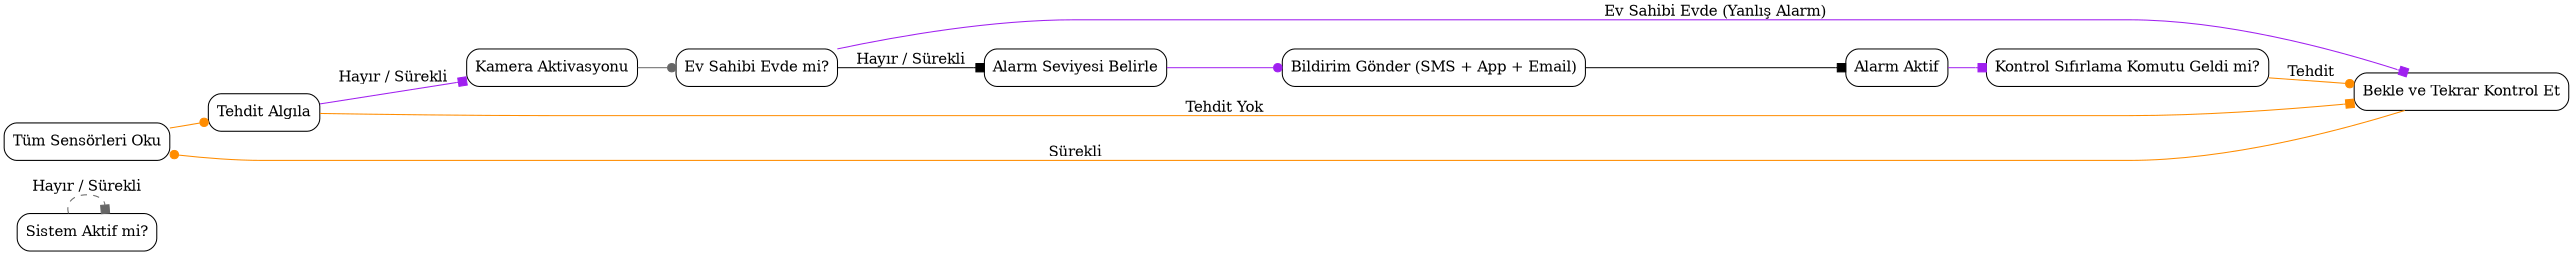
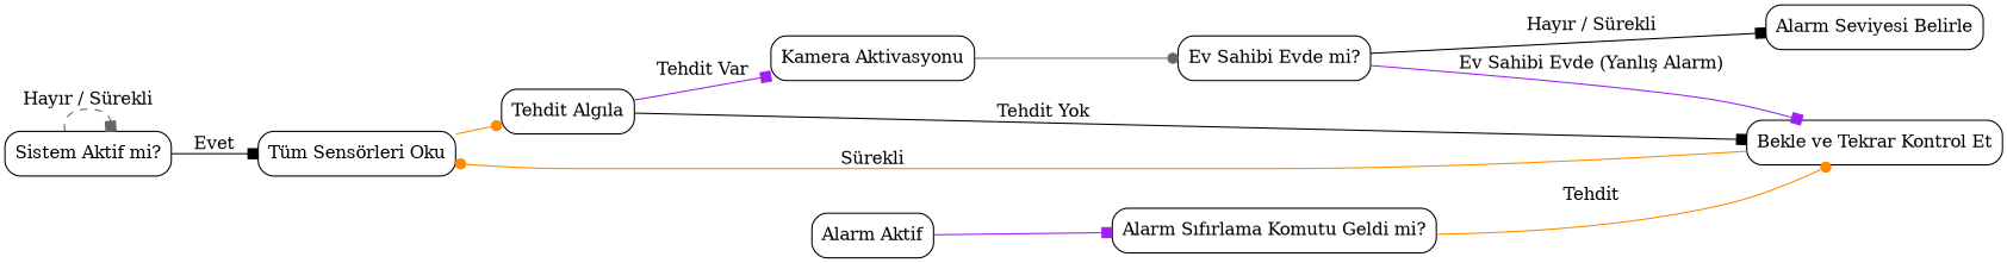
  digraph {
    fontname="DejaVu Serif"
    rankdir=LR
    node [fontname="DejaVu Serif" shape=box style=rounded]
    edge [arrowhead=box color=black fontname="DejaVu Serif"]
    n1 [label="Sistem Aktif mi?"]
    n2 [label="Tüm Sensörleri Oku"]
    n3 [label="Tehdit Algıla"]
    n4 [label="Kamera Aktivasyonu"]
    n5 [label="Bekle ve Tekrar Kontrol Et"]
    n6 [label="Ev Sahibi Evde mi?"]
    n7 [label="Alarm Seviyesi Belirle"]
-   n8 [label="Bildirim Gönder (SMS + App + Email)"]
    n9 [label="Alarm Aktif"]
-   n10 [label="Kontrol Sıfırlama Komutu Geldi mi?"]
+   n10 [label="Alarm Sıfırlama Komutu Geldi mi?"]
    n1 -> n1 [color=gray40 label="Hayır / Sürekli" style=dashed]
+   n1 -> n2 [label=Evet]
    n2 -> n3 [arrowhead=dot color=darkorange]
-   n3 -> n4 [color=purple label="Hayır / Sürekli"]
-   n3 -> n5 [color=darkorange label="Tehdit Yok"]
+   n3 -> n4 [color=purple label="Tehdit Var"]
+   n3 -> n5 [label="Tehdit Yok"]
    n4 -> n6 [arrowhead=dot color=gray40]
    n5 -> n2 [arrowhead=dot color=darkorange label="Sürekli"]
    n6 -> n5 [color=purple label="Ev Sahibi Evde (Yanlış Alarm)"]
    n6 -> n7 [label="Hayır / Sürekli"]
-   n7 -> n8 [arrowhead=dot color=purple]
-   n8 -> n9
    n9 -> n10 [color=purple]
    n10 -> n5 [arrowhead=dot color=darkorange label=Tehdit]
  }
